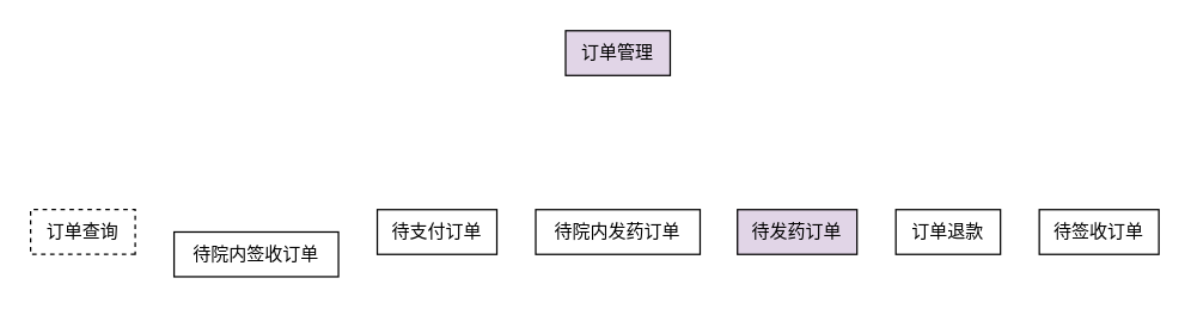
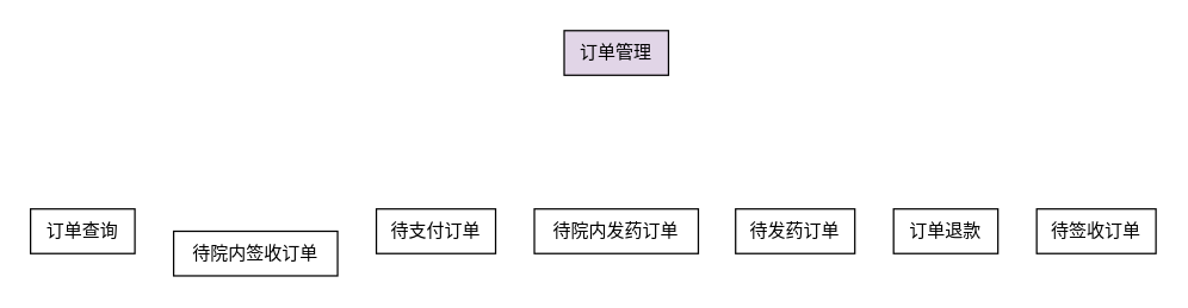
  <mxCell id="0" />
  <mxCell id="1" parent="0" />
  <mxCell id="2" value="订单管理" style="rounded=0;whiteSpace=wrap;html=1;fillColor=#e1d5e7;" vertex="1" parent="1"><mxGeometry x="378" y="20" width="70" height="30" as="geometry" /></mxCell>
- <mxCell id="3" value="订单查询" style="whiteSpace=wrap;html=1;rounded=0;direction=west;dashed=1;" vertex="1" parent="1"><mxGeometry x="20" y="140" width="70" height="30" as="geometry" /></mxCell>
+ <mxCell id="3" value="订单查询" style="whiteSpace=wrap;html=1;rounded=0;direction=west;" vertex="1" parent="1"><mxGeometry x="20" y="140" width="70" height="30" as="geometry" /></mxCell>
  <mxCell id="4" value="待支付订单" style="whiteSpace=wrap;html=1;" vertex="1" parent="1"><mxGeometry x="252" y="140" width="80" height="30" as="geometry" /></mxCell>
- <mxCell id="5" value="待发药订单" style="whiteSpace=wrap;html=1;fillColor=#e1d5e7;" vertex="1" parent="1"><mxGeometry x="493" y="140" width="80" height="30" as="geometry" /></mxCell>
+ <mxCell id="5" value="待发药订单" style="whiteSpace=wrap;html=1;" vertex="1" parent="1"><mxGeometry x="493" y="140" width="80" height="30" as="geometry" /></mxCell>
  <mxCell id="6" value="待院内签收订单" style="whiteSpace=wrap;html=1;" vertex="1" parent="1"><mxGeometry x="116" y="155" width="110" height="30" as="geometry" /></mxCell>
  <mxCell id="7" value="待院内发药订单" style="whiteSpace=wrap;html=1;" vertex="1" parent="1"><mxGeometry x="358" y="140" width="110" height="30" as="geometry" /></mxCell>
  <mxCell id="8" value="待签收订单" style="whiteSpace=wrap;html=1;" vertex="1" parent="1"><mxGeometry x="695" y="140" width="80" height="30" as="geometry" /></mxCell>
  <mxCell id="9" value="订单退款" style="whiteSpace=wrap;html=1;" vertex="1" parent="1"><mxGeometry x="599" y="140" width="70" height="30" as="geometry" /></mxCell>
